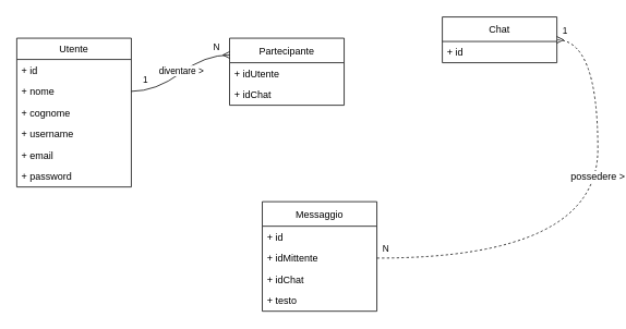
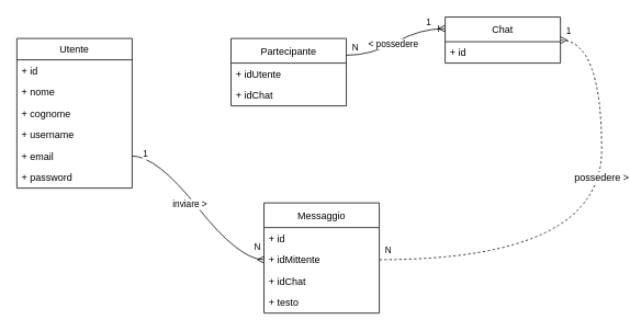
  <mxCell id="0" />
  <mxCell id="1" parent="0" />
  <mxCell id="2" value="Chat" style="swimlane;fontStyle=0;childLayout=stackLayout;horizontal=1;startSize=30;fillColor=none;horizontalStack=0;resizeParent=1;resizeParentMax=0;resizeLast=0;collapsible=1;marginBottom=0;" parent="1" vertex="1"><mxGeometry x="540.06" y="20" width="140" height="56" as="geometry" /></mxCell>
  <mxCell id="3" value="+ id" style="text;strokeColor=none;fillColor=none;align=left;verticalAlign=top;spacingLeft=4;spacingRight=4;overflow=hidden;rotatable=0;points=[[0,0.5],[1,0.5]];portConstraint=eastwest;" parent="2" vertex="1"><mxGeometry y="30" width="140" height="26" as="geometry" /></mxCell>
  <mxCell id="4" value="Utente" style="swimlane;fontStyle=0;childLayout=stackLayout;horizontal=1;startSize=26;fillColor=none;horizontalStack=0;resizeParent=1;resizeParentMax=0;resizeLast=0;collapsible=1;marginBottom=0;" parent="1" vertex="1"><mxGeometry x="20" y="46" width="140" height="182" as="geometry" /></mxCell>
  <mxCell id="5" value="+ id" style="text;strokeColor=none;fillColor=none;align=left;verticalAlign=top;spacingLeft=4;spacingRight=4;overflow=hidden;rotatable=0;points=[[0,0.5],[1,0.5]];portConstraint=eastwest;" parent="4" vertex="1"><mxGeometry y="26" width="140" height="26" as="geometry" /></mxCell>
  <mxCell id="6" value="+ nome" style="text;strokeColor=none;fillColor=none;align=left;verticalAlign=top;spacingLeft=4;spacingRight=4;overflow=hidden;rotatable=0;points=[[0,0.5],[1,0.5]];portConstraint=eastwest;" parent="4" vertex="1"><mxGeometry y="52" width="140" height="26" as="geometry" /></mxCell>
  <mxCell id="7" value="+ cognome" style="text;strokeColor=none;fillColor=none;align=left;verticalAlign=top;spacingLeft=4;spacingRight=4;overflow=hidden;rotatable=0;points=[[0,0.5],[1,0.5]];portConstraint=eastwest;" parent="4" vertex="1"><mxGeometry y="78" width="140" height="26" as="geometry" /></mxCell>
  <mxCell id="8" value="+ username" style="text;strokeColor=none;fillColor=none;align=left;verticalAlign=top;spacingLeft=4;spacingRight=4;overflow=hidden;rotatable=0;points=[[0,0.5],[1,0.5]];portConstraint=eastwest;" parent="4" vertex="1"><mxGeometry y="104" width="140" height="26" as="geometry" /></mxCell>
  <mxCell id="9" value="+ email" style="text;strokeColor=none;fillColor=none;align=left;verticalAlign=top;spacingLeft=4;spacingRight=4;overflow=hidden;rotatable=0;points=[[0,0.5],[1,0.5]];portConstraint=eastwest;" parent="4" vertex="1"><mxGeometry y="130" width="140" height="26" as="geometry" /></mxCell>
  <mxCell id="10" value="+ password" style="text;strokeColor=none;fillColor=none;align=left;verticalAlign=top;spacingLeft=4;spacingRight=4;overflow=hidden;rotatable=0;points=[[0,0.5],[1,0.5]];portConstraint=eastwest;" vertex="1" parent="4"><mxGeometry y="156" width="140" height="26" as="geometry" /></mxCell>
  <mxCell id="11" value="Messaggio" style="swimlane;fontStyle=0;childLayout=stackLayout;horizontal=1;startSize=30;fillColor=none;horizontalStack=0;resizeParent=1;resizeParentMax=0;resizeLast=0;collapsible=1;marginBottom=0;" parent="1" vertex="1"><mxGeometry x="320.06" y="246" width="140" height="134" as="geometry" /></mxCell>
  <mxCell id="12" value="+ id" style="text;strokeColor=none;fillColor=none;align=left;verticalAlign=top;spacingLeft=4;spacingRight=4;overflow=hidden;rotatable=0;points=[[0,0.5],[1,0.5]];portConstraint=eastwest;" parent="11" vertex="1"><mxGeometry y="30" width="140" height="26" as="geometry" /></mxCell>
  <mxCell id="13" value="+ idMittente" style="text;strokeColor=none;fillColor=none;align=left;verticalAlign=top;spacingLeft=4;spacingRight=4;overflow=hidden;rotatable=0;points=[[0,0.5],[1,0.5]];portConstraint=eastwest;" parent="11" vertex="1"><mxGeometry y="56" width="140" height="26" as="geometry" /></mxCell>
  <mxCell id="14" value="+ idChat" style="text;strokeColor=none;fillColor=none;align=left;verticalAlign=top;spacingLeft=4;spacingRight=4;overflow=hidden;rotatable=0;points=[[0,0.5],[1,0.5]];portConstraint=eastwest;" parent="11" vertex="1"><mxGeometry y="82" width="140" height="26" as="geometry" /></mxCell>
  <mxCell id="15" value="+ testo" style="text;strokeColor=none;fillColor=none;align=left;verticalAlign=top;spacingLeft=4;spacingRight=4;overflow=hidden;rotatable=0;points=[[0,0.5],[1,0.5]];portConstraint=eastwest;" parent="11" vertex="1"><mxGeometry y="108" width="140" height="26" as="geometry" /></mxCell>
  <mxCell id="16" value="Partecipante" style="swimlane;fontStyle=0;childLayout=stackLayout;horizontal=1;startSize=30;fillColor=none;horizontalStack=0;resizeParent=1;resizeParentMax=0;resizeLast=0;collapsible=1;marginBottom=0;" parent="1" vertex="1"><mxGeometry x="280.06" y="46" width="140" height="82" as="geometry" /></mxCell>
  <mxCell id="17" value="+ idUtente" style="text;strokeColor=none;fillColor=none;align=left;verticalAlign=top;spacingLeft=4;spacingRight=4;overflow=hidden;rotatable=0;points=[[0,0.5],[1,0.5]];portConstraint=eastwest;" parent="16" vertex="1"><mxGeometry y="30" width="140" height="26" as="geometry" /></mxCell>
  <mxCell id="18" value="+ idChat" style="text;strokeColor=none;fillColor=none;align=left;verticalAlign=top;spacingLeft=4;spacingRight=4;overflow=hidden;rotatable=0;points=[[0,0.5],[1,0.5]];portConstraint=eastwest;" parent="16" vertex="1"><mxGeometry y="56" width="140" height="26" as="geometry" /></mxCell>
- <mxCell id="19" value="" style="edgeStyle=entityRelationEdgeStyle;fontSize=12;html=1;endArrow=ERmany;rounded=0;curved=1;exitX=1;exitY=0.5;exitDx=0;exitDy=0;entryX=0;entryY=0.25;entryDx=0;entryDy=0;" parent="1" source="6" target="16" edge="1"><mxGeometry width="100" height="100" relative="1" as="geometry"><mxPoint x="130.06" y="96" as="sourcePoint" /><mxPoint x="230.06" y="-4" as="targetPoint" /></mxGeometry></mxCell>
- <mxCell id="20" value="diventare &amp;gt;" style="edgeLabel;html=1;align=center;verticalAlign=middle;resizable=0;points=[];" parent="19" vertex="1" connectable="0"><mxGeometry x="0.591" y="-5" relative="1" as="geometry"><mxPoint x="-32" y="14" as="offset" /></mxGeometry></mxCell>
- <mxCell id="21" value="N" style="edgeLabel;html=1;align=center;verticalAlign=middle;resizable=0;points=[];" parent="19" vertex="1" connectable="0"><mxGeometry x="0.749" y="2" relative="1" as="geometry"><mxPoint y="-8" as="offset" /></mxGeometry></mxCell>
- <mxCell id="22" value="1" style="edgeLabel;html=1;align=center;verticalAlign=middle;resizable=0;points=[];" parent="19" vertex="1" connectable="0"><mxGeometry x="-0.762" y="3" relative="1" as="geometry"><mxPoint y="-12" as="offset" /></mxGeometry></mxCell>
+ <mxCell id="23" value="" style="edgeStyle=entityRelationEdgeStyle;fontSize=12;html=1;endArrow=ERoneToMany;rounded=0;curved=1;exitX=1;exitY=0.25;exitDx=0;exitDy=0;entryX=0;entryY=0.25;entryDx=0;entryDy=0;" parent="1" source="16" target="2" edge="1"><mxGeometry width="100" height="100" relative="1" as="geometry"><mxPoint x="130.06" y="-4" as="sourcePoint" /><mxPoint x="230.06" y="-104" as="targetPoint" /></mxGeometry></mxCell>
+ <mxCell id="24" value="&amp;lt; possedere" style="edgeLabel;html=1;align=center;verticalAlign=middle;resizable=0;points=[];" parent="23" vertex="1" connectable="0"><mxGeometry x="-0.074" relative="1" as="geometry"><mxPoint x="1" as="offset" /></mxGeometry></mxCell>
+ <mxCell id="25" value="1" style="edgeLabel;html=1;align=center;verticalAlign=middle;resizable=0;points=[];" parent="23" vertex="1" connectable="0"><mxGeometry x="0.607" relative="1" as="geometry"><mxPoint x="5" y="-8" as="offset" /></mxGeometry></mxCell>
+ <mxCell id="26" value="N" style="edgeLabel;html=1;align=center;verticalAlign=middle;resizable=0;points=[];" parent="23" vertex="1" connectable="0"><mxGeometry x="-0.75" y="2" relative="1" as="geometry"><mxPoint x="-6" y="-8" as="offset" /></mxGeometry></mxCell>
+ <mxCell id="27" value="" style="edgeStyle=entityRelationEdgeStyle;fontSize=12;html=1;endArrow=ERmany;rounded=0;curved=1;exitX=1;exitY=0.5;exitDx=0;exitDy=0;entryX=0;entryY=0.5;entryDx=0;entryDy=0;" parent="1" source="9" target="13" edge="1"><mxGeometry width="100" height="100" relative="1" as="geometry"><mxPoint x="130.06" y="96" as="sourcePoint" /><mxPoint x="230.06" y="-4" as="targetPoint" /></mxGeometry></mxCell>
+ <mxCell id="28" value="inviare &amp;gt;" style="edgeLabel;html=1;align=center;verticalAlign=middle;resizable=0;points=[];" parent="27" vertex="1" connectable="0"><mxGeometry x="0.09" y="2" relative="1" as="geometry"><mxPoint x="-18" y="-11" as="offset" /></mxGeometry></mxCell>
+ <mxCell id="29" value="N" style="edgeLabel;html=1;align=center;verticalAlign=middle;resizable=0;points=[];" parent="27" vertex="1" connectable="0"><mxGeometry x="0.664" y="11" relative="1" as="geometry"><mxPoint x="17" y="-4" as="offset" /></mxGeometry></mxCell>
+ <mxCell id="30" value="1" style="edgeLabel;html=1;align=center;verticalAlign=middle;resizable=0;points=[];" parent="27" vertex="1" connectable="0"><mxGeometry x="-0.867" y="-4" relative="1" as="geometry"><mxPoint y="-7" as="offset" /></mxGeometry></mxCell>
  <mxCell id="31" value="possedere &amp;gt;" style="edgeStyle=orthogonalEdgeStyle;fontSize=12;html=1;endArrow=ERmany;rounded=0;exitX=1;exitY=0.5;exitDx=0;exitDy=0;entryX=1;entryY=0.5;entryDx=0;entryDy=0;curved=1;dashed=1;" parent="1" source="13" target="2" edge="1"><mxGeometry x="0.257" width="100" height="100" relative="1" as="geometry"><mxPoint x="130.06" y="296" as="sourcePoint" /><mxPoint x="230.06" y="196" as="targetPoint" /><Array as="points"><mxPoint x="730.06" y="315" /><mxPoint x="730.06" y="48" /></Array><mxPoint as="offset" /></mxGeometry></mxCell>
  <mxCell id="32" value="N" style="edgeLabel;html=1;align=center;verticalAlign=middle;resizable=0;points=[];" parent="31" vertex="1" connectable="0"><mxGeometry x="-0.705" y="3" relative="1" as="geometry"><mxPoint x="-77" y="-10" as="offset" /></mxGeometry></mxCell>
  <mxCell id="33" value="1" style="edgeLabel;html=1;align=center;verticalAlign=middle;resizable=0;points=[];" parent="31" vertex="1" connectable="0"><mxGeometry x="0.893" y="15" relative="1" as="geometry"><mxPoint x="-22" y="-27" as="offset" /></mxGeometry></mxCell>
